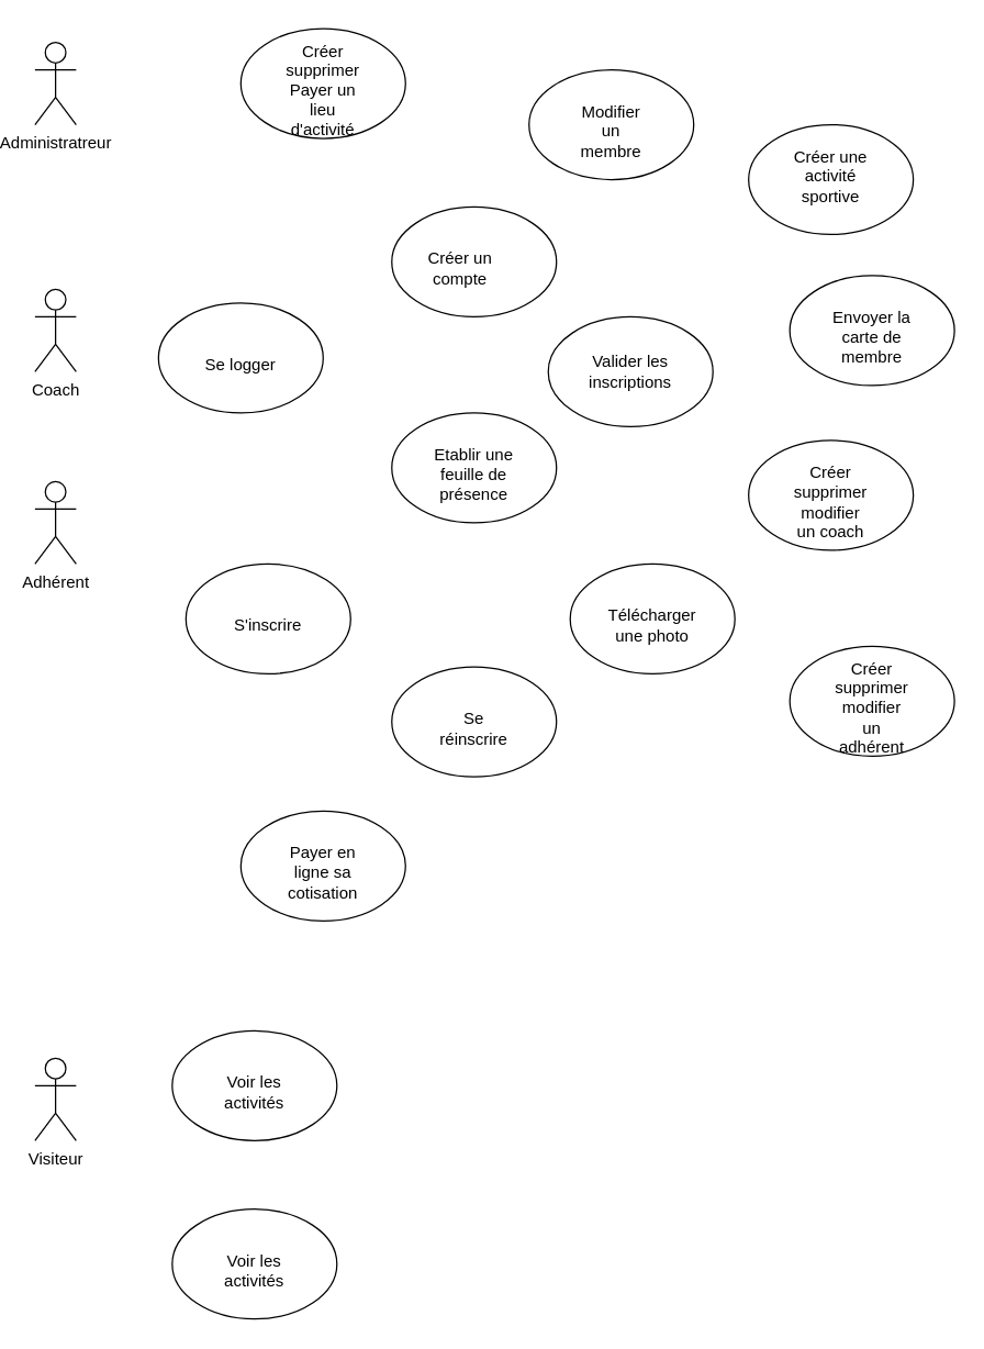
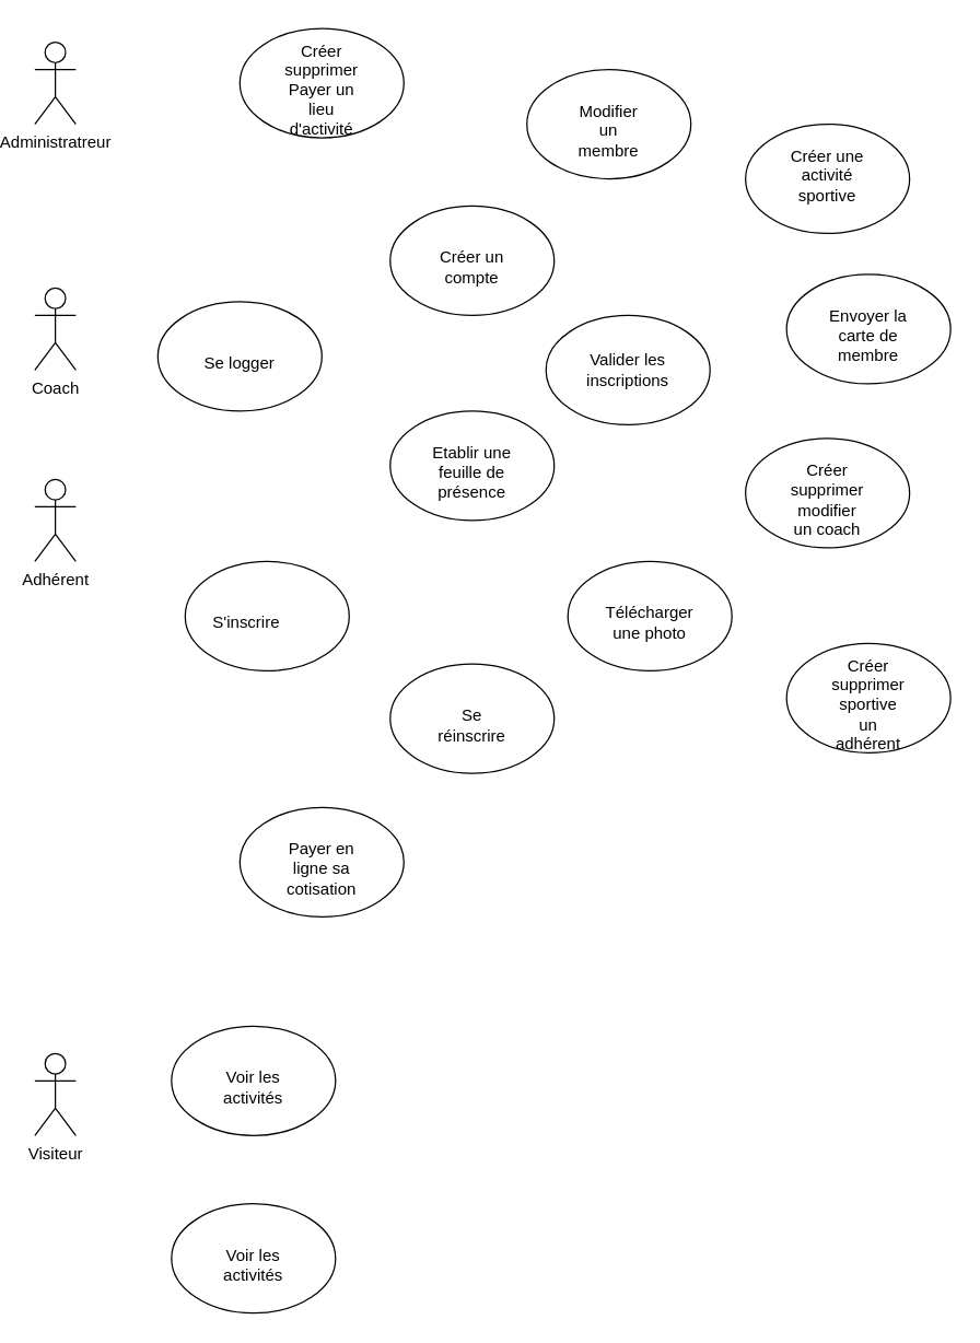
  <mxCell id="0" />
  <mxCell id="1" parent="0" />
  <mxCell id="2" value="Administratreur" style="shape=umlActor;verticalLabelPosition=bottom;verticalAlign=top;html=1;outlineConnect=0;" vertex="1" parent="1"><mxGeometry x="20" y="30" width="30" height="60" as="geometry" /></mxCell>
  <mxCell id="3" value="Adhérent" style="shape=umlActor;verticalLabelPosition=bottom;verticalAlign=top;html=1;outlineConnect=0;" vertex="1" parent="1"><mxGeometry x="20" y="350" width="30" height="60" as="geometry" /></mxCell>
  <mxCell id="4" value="Visiteur" style="shape=umlActor;verticalLabelPosition=bottom;verticalAlign=top;html=1;outlineConnect=0;" vertex="1" parent="1"><mxGeometry x="20" y="770" width="30" height="60" as="geometry" /></mxCell>
  <mxCell id="5" value="Coach" style="shape=umlActor;verticalLabelPosition=bottom;verticalAlign=top;html=1;outlineConnect=0;" vertex="1" parent="1"><mxGeometry x="20" y="210" width="30" height="60" as="geometry" /></mxCell>
  <mxCell id="6" value="" style="group" vertex="1" connectable="0" parent="1"><mxGeometry x="110" y="220" width="120" height="80" as="geometry" /></mxCell>
  <mxCell id="7" value="" style="ellipse;whiteSpace=wrap;html=1;" vertex="1" parent="6"><mxGeometry width="120" height="80" as="geometry" /></mxCell>
  <mxCell id="8" value="Se logger" style="text;html=1;strokeColor=none;fillColor=none;align=center;verticalAlign=middle;whiteSpace=wrap;rounded=0;" vertex="1" parent="6"><mxGeometry x="30" y="30" width="60" height="30" as="geometry" /></mxCell>
  <mxCell id="9" value="" style="group" vertex="1" connectable="0" parent="1"><mxGeometry x="540" y="90" width="120" height="80" as="geometry" /></mxCell>
  <mxCell id="10" value="" style="ellipse;whiteSpace=wrap;html=1;" vertex="1" parent="9"><mxGeometry width="120" height="80" as="geometry" /></mxCell>
  <mxCell id="11" value="&lt;div&gt;Créer une activité sportive&lt;/div&gt;&lt;div&gt;&lt;br&gt;&lt;/div&gt;" style="text;html=1;strokeColor=none;fillColor=none;align=center;verticalAlign=middle;whiteSpace=wrap;rounded=0;" vertex="1" parent="9"><mxGeometry x="30" y="30" width="60" height="30" as="geometry" /></mxCell>
  <mxCell id="12" value="" style="group" vertex="1" connectable="0" parent="1"><mxGeometry x="280" y="485" width="120" height="80" as="geometry" /></mxCell>
  <mxCell id="13" value="" style="ellipse;whiteSpace=wrap;html=1;" vertex="1" parent="12"><mxGeometry width="120" height="80" as="geometry" /></mxCell>
  <mxCell id="14" value="&lt;div&gt;Se réinscrire&lt;/div&gt;" style="text;html=1;strokeColor=none;fillColor=none;align=center;verticalAlign=middle;whiteSpace=wrap;rounded=0;" vertex="1" parent="12"><mxGeometry x="30" y="30" width="60" height="30" as="geometry" /></mxCell>
  <mxCell id="15" value="" style="group" vertex="1" connectable="0" parent="1"><mxGeometry x="280" y="300" width="120" height="80" as="geometry" /></mxCell>
  <mxCell id="16" value="" style="ellipse;whiteSpace=wrap;html=1;" vertex="1" parent="15"><mxGeometry width="120" height="80" as="geometry" /></mxCell>
  <mxCell id="17" value="Etablir une feuille de présence " style="text;html=1;strokeColor=none;fillColor=none;align=center;verticalAlign=middle;whiteSpace=wrap;rounded=0;" vertex="1" parent="15"><mxGeometry x="30" y="30" width="60" height="30" as="geometry" /></mxCell>
  <mxCell id="18" value="" style="group" vertex="1" connectable="0" parent="1"><mxGeometry x="130" y="410" width="120" height="80" as="geometry" /></mxCell>
  <mxCell id="19" value="" style="ellipse;whiteSpace=wrap;html=1;" vertex="1" parent="18"><mxGeometry width="120" height="80" as="geometry" /></mxCell>
- <mxCell id="20" value="S'inscrire" style="text;html=1;strokeColor=none;fillColor=none;align=center;verticalAlign=middle;whiteSpace=wrap;rounded=0;" vertex="1" parent="18"><mxGeometry x="30" y="30" width="60" height="30" as="geometry" /></mxCell>
+ <mxCell id="20" value="S'inscrire" style="text;html=1;strokeColor=none;fillColor=none;align=center;verticalAlign=middle;whiteSpace=wrap;rounded=0;" vertex="1" parent="18"><mxGeometry x="15" y="30" width="60" height="30" as="geometry" /></mxCell>
  <mxCell id="21" value="" style="group" vertex="1" connectable="0" parent="1"><mxGeometry x="380" y="50" width="120" height="80" as="geometry" /></mxCell>
  <mxCell id="22" value="" style="ellipse;whiteSpace=wrap;html=1;" vertex="1" parent="21"><mxGeometry width="120" height="80" as="geometry" /></mxCell>
  <mxCell id="23" value="Modifier un membre" style="text;html=1;strokeColor=none;fillColor=none;align=center;verticalAlign=middle;whiteSpace=wrap;rounded=0;" vertex="1" parent="21"><mxGeometry x="30" y="30" width="60" height="30" as="geometry" /></mxCell>
  <mxCell id="24" value="" style="group" vertex="1" connectable="0" parent="1"><mxGeometry x="280" y="150" width="120" height="80" as="geometry" /></mxCell>
  <mxCell id="25" value="" style="ellipse;whiteSpace=wrap;html=1;" vertex="1" parent="24"><mxGeometry width="120" height="80" as="geometry" /></mxCell>
- <mxCell id="26" value="Créer un compte" style="text;html=1;strokeColor=none;fillColor=none;align=center;verticalAlign=middle;whiteSpace=wrap;rounded=0;" vertex="1" parent="24"><mxGeometry x="20" y="30" width="60" height="30" as="geometry" /></mxCell>
+ <mxCell id="26" value="Créer un compte" style="text;html=1;strokeColor=none;fillColor=none;align=center;verticalAlign=middle;whiteSpace=wrap;rounded=0;" vertex="1" parent="24"><mxGeometry x="30" y="30" width="60" height="30" as="geometry" /></mxCell>
  <mxCell id="27" value="" style="group" vertex="1" connectable="0" parent="1"><mxGeometry x="170" y="590" width="120" height="80" as="geometry" /></mxCell>
  <mxCell id="28" value="" style="ellipse;whiteSpace=wrap;html=1;" vertex="1" parent="27"><mxGeometry width="120" height="80" as="geometry" /></mxCell>
  <mxCell id="29" value="&lt;div&gt;Payer en ligne sa cotisation&lt;/div&gt;" style="text;html=1;strokeColor=none;fillColor=none;align=center;verticalAlign=middle;whiteSpace=wrap;rounded=0;" vertex="1" parent="27"><mxGeometry x="30" y="30" width="60" height="30" as="geometry" /></mxCell>
  <mxCell id="30" value="" style="group" vertex="1" connectable="0" parent="1"><mxGeometry x="410" y="410" width="120" height="80" as="geometry" /></mxCell>
  <mxCell id="31" value="" style="ellipse;whiteSpace=wrap;html=1;" vertex="1" parent="30"><mxGeometry width="120" height="80" as="geometry" /></mxCell>
  <mxCell id="32" value="Télécharger une photo" style="text;html=1;strokeColor=none;fillColor=none;align=center;verticalAlign=middle;whiteSpace=wrap;rounded=0;" vertex="1" parent="30"><mxGeometry x="30" y="30" width="60" height="30" as="geometry" /></mxCell>
  <mxCell id="33" value="" style="group" vertex="1" connectable="0" parent="1"><mxGeometry x="570" y="200" width="120" height="80" as="geometry" /></mxCell>
  <mxCell id="34" value="" style="ellipse;whiteSpace=wrap;html=1;" vertex="1" parent="33"><mxGeometry width="120" height="80" as="geometry" /></mxCell>
  <mxCell id="35" value="Envoyer la carte de membre" style="text;html=1;strokeColor=none;fillColor=none;align=center;verticalAlign=middle;whiteSpace=wrap;rounded=0;" vertex="1" parent="33"><mxGeometry x="30" y="30" width="60" height="30" as="geometry" /></mxCell>
  <mxCell id="36" value="" style="group" vertex="1" connectable="0" parent="1"><mxGeometry x="540" y="320" width="120" height="80" as="geometry" /></mxCell>
  <mxCell id="37" value="" style="ellipse;whiteSpace=wrap;html=1;" vertex="1" parent="36"><mxGeometry width="120" height="80" as="geometry" /></mxCell>
  <mxCell id="38" value="Créer supprimer modifier un coach" style="text;html=1;strokeColor=none;fillColor=none;align=center;verticalAlign=middle;whiteSpace=wrap;rounded=0;" vertex="1" parent="36"><mxGeometry x="30" y="30" width="60" height="30" as="geometry" /></mxCell>
  <mxCell id="39" value="" style="group" vertex="1" connectable="0" parent="1"><mxGeometry x="570" y="470" width="120" height="80" as="geometry" /></mxCell>
  <mxCell id="40" value="" style="ellipse;whiteSpace=wrap;html=1;" vertex="1" parent="39"><mxGeometry width="120" height="80" as="geometry" /></mxCell>
- <mxCell id="41" value="Créer supprimer modifier un adhérent" style="text;html=1;strokeColor=none;fillColor=none;align=center;verticalAlign=middle;whiteSpace=wrap;rounded=0;" vertex="1" parent="39"><mxGeometry x="30" y="30" width="60" height="30" as="geometry" /></mxCell>
+ <mxCell id="41" value="Créer supprimer sportive un adhérent" style="text;html=1;strokeColor=none;fillColor=none;align=center;verticalAlign=middle;whiteSpace=wrap;rounded=0;" vertex="1" parent="39"><mxGeometry x="30" y="30" width="60" height="30" as="geometry" /></mxCell>
  <mxCell id="42" value="" style="group" vertex="1" connectable="0" parent="1"><mxGeometry x="394" y="230" width="120" height="80" as="geometry" /></mxCell>
  <mxCell id="43" value="" style="ellipse;whiteSpace=wrap;html=1;" vertex="1" parent="42"><mxGeometry width="120" height="80" as="geometry" /></mxCell>
  <mxCell id="44" value="Valider les inscriptions" style="text;html=1;strokeColor=none;fillColor=none;align=center;verticalAlign=middle;whiteSpace=wrap;rounded=0;" vertex="1" parent="42"><mxGeometry x="30" y="25" width="60" height="30" as="geometry" /></mxCell>
  <mxCell id="45" value="" style="group" vertex="1" connectable="0" parent="1"><mxGeometry x="170" y="20" width="120" height="80" as="geometry" /></mxCell>
  <mxCell id="46" value="" style="ellipse;whiteSpace=wrap;html=1;" vertex="1" parent="45"><mxGeometry width="120" height="80" as="geometry" /></mxCell>
  <mxCell id="47" value="Créer supprimer Payer un lieu d'activité" style="text;html=1;strokeColor=none;fillColor=none;align=center;verticalAlign=middle;whiteSpace=wrap;rounded=0;" vertex="1" parent="45"><mxGeometry x="30" y="30" width="60" height="30" as="geometry" /></mxCell>
  <mxCell id="48" value="" style="group" vertex="1" connectable="0" parent="1"><mxGeometry x="120" y="750" width="120" height="80" as="geometry" /></mxCell>
  <mxCell id="49" value="" style="ellipse;whiteSpace=wrap;html=1;" vertex="1" parent="48"><mxGeometry width="120" height="80" as="geometry" /></mxCell>
  <mxCell id="50" value="Voir les activités" style="text;html=1;strokeColor=none;fillColor=none;align=center;verticalAlign=middle;whiteSpace=wrap;rounded=0;" vertex="1" parent="48"><mxGeometry x="30" y="30" width="60" height="30" as="geometry" /></mxCell>
  <mxCell id="51" value="" style="group" vertex="1" connectable="0" parent="1"><mxGeometry x="120" y="880" width="120" height="80" as="geometry" /></mxCell>
  <mxCell id="52" value="" style="ellipse;whiteSpace=wrap;html=1;" vertex="1" parent="51"><mxGeometry width="120" height="80" as="geometry" /></mxCell>
  <mxCell id="53" value="Voir les activités" style="text;html=1;strokeColor=none;fillColor=none;align=center;verticalAlign=middle;whiteSpace=wrap;rounded=0;" vertex="1" parent="51"><mxGeometry x="30" y="30" width="60" height="30" as="geometry" /></mxCell>
